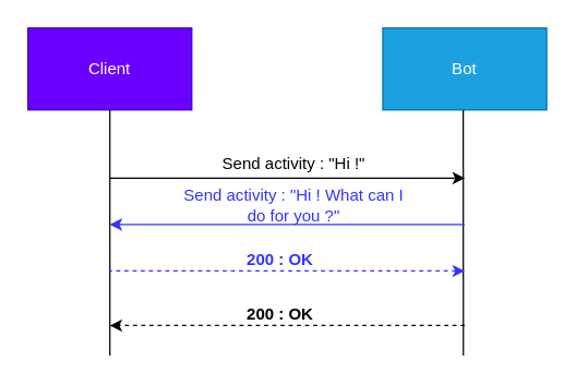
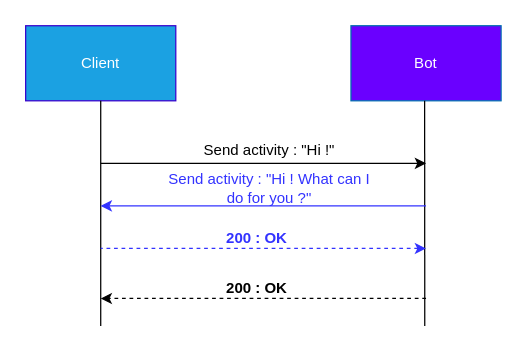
  <mxCell id="0" />
  <mxCell id="1" parent="0" />
- <mxCell id="2" value="Bot" style="rounded=0;whiteSpace=wrap;html=1;fillColor=#1ba1e2;strokeColor=#006EAF;fontColor=#ffffff;" parent="1" vertex="1"><mxGeometry x="280" y="20" width="120" height="60" as="geometry" /></mxCell>
- <mxCell id="3" value="Client" style="rounded=0;whiteSpace=wrap;html=1;fillColor=#6a00ff;strokeColor=#3700CC;fontColor=#ffffff;" parent="1" vertex="1"><mxGeometry x="20" y="20" width="120" height="60" as="geometry" /></mxCell>
+ <mxCell id="2" value="Bot" style="rounded=0;whiteSpace=wrap;html=1;fillColor=#6a00ff;strokeColor=#006EAF;fontColor=#ffffff;" parent="1" vertex="1"><mxGeometry x="280" y="20" width="120" height="60" as="geometry" /></mxCell>
+ <mxCell id="3" value="Client" style="rounded=0;whiteSpace=wrap;html=1;fillColor=#1ba1e2;strokeColor=#3700CC;fontColor=#ffffff;" parent="1" vertex="1"><mxGeometry x="20" y="20" width="120" height="60" as="geometry" /></mxCell>
  <mxCell id="4" value="" style="endArrow=none;html=1;" parent="1" target="3" edge="1"><mxGeometry width="50" height="50" relative="1" as="geometry"><mxPoint x="80" y="260" as="sourcePoint" /><mxPoint x="150" y="210" as="targetPoint" /></mxGeometry></mxCell>
  <mxCell id="5" value="" style="endArrow=none;html=1;" parent="1" edge="1"><mxGeometry width="50" height="50" relative="1" as="geometry"><mxPoint x="339" y="260" as="sourcePoint" /><mxPoint x="338.875" y="80" as="targetPoint" /></mxGeometry></mxCell>
  <mxCell id="6" value="" style="endArrow=classic;html=1;" parent="1" edge="1"><mxGeometry width="50" height="50" relative="1" as="geometry"><mxPoint x="80" y="130" as="sourcePoint" /><mxPoint x="340" y="130" as="targetPoint" /></mxGeometry></mxCell>
  <mxCell id="7" value="" style="endArrow=classic;html=1;dashed=1;" parent="1" edge="1"><mxGeometry width="50" height="50" relative="1" as="geometry"><mxPoint x="340" y="238" as="sourcePoint" /><mxPoint x="80" y="238" as="targetPoint" /></mxGeometry></mxCell>
  <mxCell id="8" value="Send activity : &quot;Hi !&quot;" style="text;html=1;strokeColor=none;fillColor=none;align=center;verticalAlign=middle;whiteSpace=wrap;rounded=0;" parent="1" vertex="1"><mxGeometry x="130" y="110" width="170" height="20" as="geometry" /></mxCell>
  <mxCell id="9" value="&lt;b&gt;200 : OK&lt;/b&gt;" style="text;html=1;strokeColor=none;fillColor=none;align=center;verticalAlign=middle;whiteSpace=wrap;rounded=0;" parent="1" vertex="1"><mxGeometry x="170" y="220" width="70" height="20" as="geometry" /></mxCell>
  <mxCell id="10" value="" style="endArrow=classic;html=1;fillColor=#f8cecc;strokeColor=#3333FF;" parent="1" edge="1"><mxGeometry width="50" height="50" relative="1" as="geometry"><mxPoint x="340" y="164" as="sourcePoint" /><mxPoint x="80" y="164" as="targetPoint" /></mxGeometry></mxCell>
  <mxCell id="11" value="&lt;font color=&quot;#3333FF&quot;&gt;Send activity : &quot;Hi ! What can I do for you ?&quot;&lt;/font&gt;" style="text;html=1;align=center;verticalAlign=middle;whiteSpace=wrap;rounded=0;fontColor=#FF6666;" parent="1" vertex="1"><mxGeometry x="130" y="140" width="170" height="20" as="geometry" /></mxCell>
  <mxCell id="12" value="" style="endArrow=none;html=1;dashed=1;startArrow=classic;startFill=1;endFill=0;fillColor=#f8cecc;strokeColor=#3333FF;" parent="1" edge="1"><mxGeometry width="50" height="50" relative="1" as="geometry"><mxPoint x="340" y="198" as="sourcePoint" /><mxPoint x="80" y="198" as="targetPoint" /></mxGeometry></mxCell>
  <mxCell id="13" value="&lt;font color=&quot;#3333FF&quot;&gt;&lt;b&gt;200 : OK&lt;/b&gt;&lt;/font&gt;" style="text;html=1;align=center;verticalAlign=middle;whiteSpace=wrap;rounded=0;fontColor=#FF6666;" parent="1" vertex="1"><mxGeometry x="170" y="180" width="70" height="20" as="geometry" /></mxCell>
